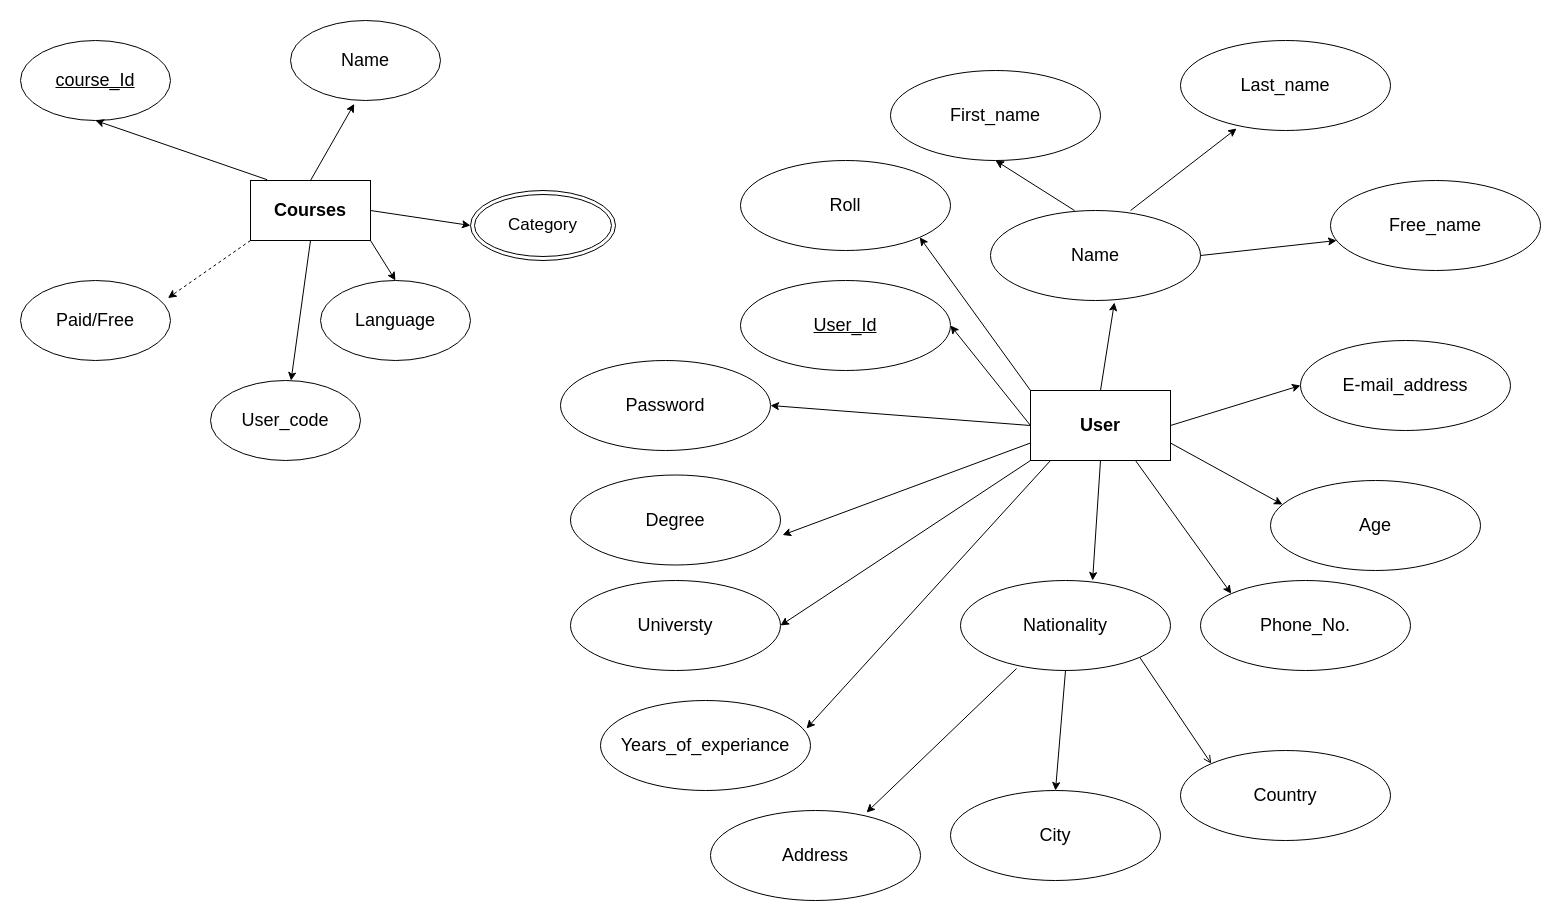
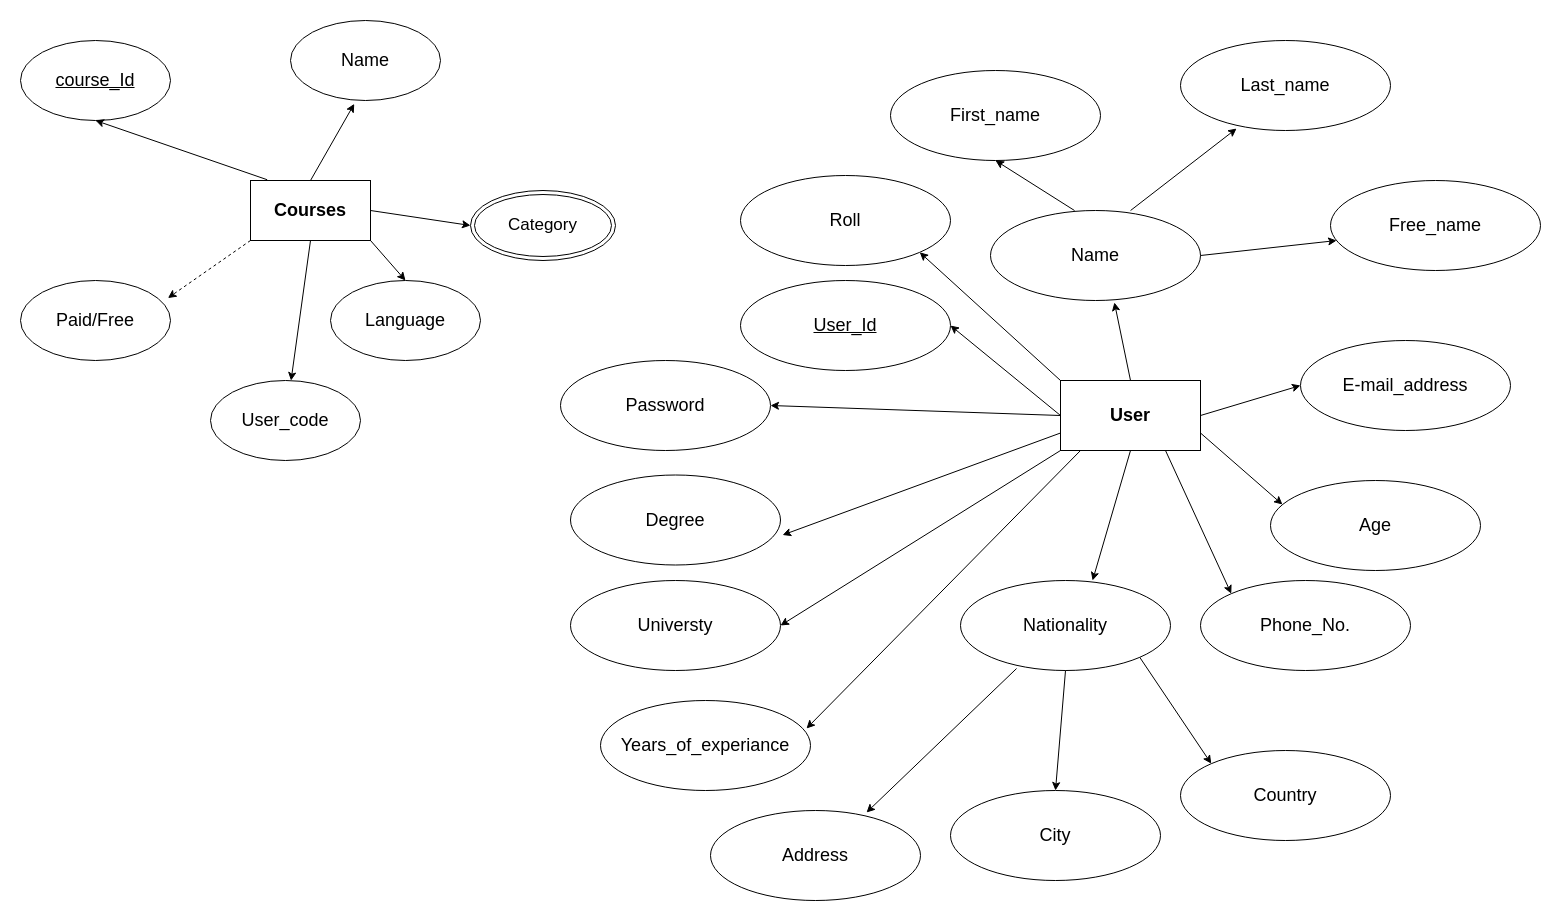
  <mxCell id="0" />
  <mxCell id="1" parent="0" />
  <mxCell id="2" value="&lt;font style=&quot;font-size: 18px;&quot;&gt;&lt;b&gt;Courses&lt;/b&gt;&lt;/font&gt;" style="rounded=0;whiteSpace=wrap;html=1;" vertex="1" parent="1"><mxGeometry x="250" y="180" width="120" height="60" as="geometry" /></mxCell>
  <mxCell id="3" value="&lt;font style=&quot;font-size: 18px;&quot;&gt;&lt;u&gt;course_Id&lt;/u&gt;&lt;/font&gt;" style="ellipse;whiteSpace=wrap;html=1;" vertex="1" parent="1"><mxGeometry x="20" y="40" width="150" height="80" as="geometry" /></mxCell>
  <mxCell id="4" value="&lt;font style=&quot;font-size: 18px;&quot;&gt;Name&lt;/font&gt;" style="ellipse;whiteSpace=wrap;html=1;" vertex="1" parent="1"><mxGeometry x="290" y="20" width="150" height="80" as="geometry" /></mxCell>
  <mxCell id="5" value="&lt;font style=&quot;font-size: 18px;&quot;&gt;User_code&lt;/font&gt;" style="ellipse;whiteSpace=wrap;html=1;" vertex="1" parent="1"><mxGeometry x="210" y="380" width="150" height="80" as="geometry" /></mxCell>
  <mxCell id="6" value="&lt;font style=&quot;font-size: 18px;&quot;&gt;Paid/Free&lt;/font&gt;" style="ellipse;whiteSpace=wrap;html=1;" vertex="1" parent="1"><mxGeometry x="20" y="280" width="150" height="80" as="geometry" /></mxCell>
  <mxCell id="7" value="&lt;font style=&quot;font-size: 17px;&quot;&gt;Category&lt;/font&gt;" style="ellipse;shape=doubleEllipse;whiteSpace=wrap;html=1;" vertex="1" parent="1"><mxGeometry x="470" y="190" width="145" height="70" as="geometry" /></mxCell>
  <mxCell id="8" value="" style="endArrow=classic;html=1;rounded=0;exitX=0.139;exitY=-0.013;exitDx=0;exitDy=0;exitPerimeter=0;entryX=0.5;entryY=1;entryDx=0;entryDy=0;" edge="1" parent="1" source="2" target="3"><mxGeometry width="50" height="50" relative="1" as="geometry"><mxPoint x="320" y="230" as="sourcePoint" /><mxPoint x="370" y="180" as="targetPoint" /></mxGeometry></mxCell>
  <mxCell id="9" value="" style="endArrow=classic;html=1;rounded=0;exitX=0;exitY=1;exitDx=0;exitDy=0;entryX=0.983;entryY=0.219;entryDx=0;entryDy=0;entryPerimeter=0;dashed=1;" edge="1" parent="1" source="2" target="6"><mxGeometry width="50" height="50" relative="1" as="geometry"><mxPoint x="320" y="230" as="sourcePoint" /><mxPoint x="370" y="180" as="targetPoint" /></mxGeometry></mxCell>
  <mxCell id="10" value="" style="endArrow=classic;html=1;rounded=0;exitX=0.5;exitY=1;exitDx=0;exitDy=0;" edge="1" parent="1" source="2" target="5"><mxGeometry width="50" height="50" relative="1" as="geometry"><mxPoint x="320" y="230" as="sourcePoint" /><mxPoint x="370" y="180" as="targetPoint" /></mxGeometry></mxCell>
  <mxCell id="11" value="" style="endArrow=classic;html=1;rounded=0;entryX=0;entryY=0.5;entryDx=0;entryDy=0;exitX=1;exitY=0.5;exitDx=0;exitDy=0;" edge="1" parent="1" source="2" target="7"><mxGeometry width="50" height="50" relative="1" as="geometry"><mxPoint x="320" y="230" as="sourcePoint" /><mxPoint x="370" y="180" as="targetPoint" /></mxGeometry></mxCell>
  <mxCell id="12" value="" style="endArrow=classic;html=1;rounded=0;exitX=0.5;exitY=0;exitDx=0;exitDy=0;entryX=0.425;entryY=1.042;entryDx=0;entryDy=0;entryPerimeter=0;" edge="1" parent="1" source="2" target="4"><mxGeometry width="50" height="50" relative="1" as="geometry"><mxPoint x="320" y="230" as="sourcePoint" /><mxPoint x="370" y="180" as="targetPoint" /></mxGeometry></mxCell>
- <mxCell id="13" value="&lt;font style=&quot;font-size: 18px;&quot;&gt;&lt;b&gt;User&lt;/b&gt;&lt;/font&gt;" style="rounded=0;whiteSpace=wrap;html=1;" vertex="1" parent="1"><mxGeometry x="1030" y="390" width="140" height="70" as="geometry" /></mxCell>
+ <mxCell id="13" value="&lt;font style=&quot;font-size: 18px;&quot;&gt;&lt;b&gt;User&lt;/b&gt;&lt;/font&gt;" style="rounded=0;whiteSpace=wrap;html=1;" vertex="1" parent="1"><mxGeometry x="1060" y="380" width="140" height="70" as="geometry" /></mxCell>
  <mxCell id="14" value="&lt;font style=&quot;font-size: 18px;&quot;&gt;Name&lt;/font&gt;" style="ellipse;whiteSpace=wrap;html=1;" vertex="1" parent="1"><mxGeometry x="990" y="210" width="210" height="90" as="geometry" /></mxCell>
  <mxCell id="15" value="&lt;font style=&quot;font-size: 18px;&quot;&gt;Free_name&lt;/font&gt;" style="ellipse;whiteSpace=wrap;html=1;" vertex="1" parent="1"><mxGeometry x="1330" y="180" width="210" height="90" as="geometry" /></mxCell>
  <mxCell id="16" value="&lt;font style=&quot;font-size: 18px;&quot;&gt;E-mail_address&lt;/font&gt;" style="ellipse;whiteSpace=wrap;html=1;" vertex="1" parent="1"><mxGeometry x="1300" y="340" width="210" height="90" as="geometry" /></mxCell>
  <mxCell id="17" value="&lt;font style=&quot;font-size: 18px;&quot;&gt;Age&lt;/font&gt;" style="ellipse;whiteSpace=wrap;html=1;" vertex="1" parent="1"><mxGeometry x="1270" y="480" width="210" height="90" as="geometry" /></mxCell>
  <mxCell id="18" value="&lt;font style=&quot;font-size: 18px;&quot;&gt;Phone_No.&lt;/font&gt;" style="ellipse;whiteSpace=wrap;html=1;" vertex="1" parent="1"><mxGeometry x="1200" y="580" width="210" height="90" as="geometry" /></mxCell>
  <mxCell id="19" value="&lt;font style=&quot;font-size: 18px;&quot;&gt;Nationality&lt;/font&gt;" style="ellipse;whiteSpace=wrap;html=1;" vertex="1" parent="1"><mxGeometry x="960" y="580" width="210" height="90" as="geometry" /></mxCell>
  <mxCell id="20" value="&lt;font style=&quot;font-size: 18px;&quot;&gt;City&lt;/font&gt;" style="ellipse;whiteSpace=wrap;html=1;" vertex="1" parent="1"><mxGeometry x="950" y="790" width="210" height="90" as="geometry" /></mxCell>
  <mxCell id="21" value="&lt;font style=&quot;font-size: 18px;&quot;&gt;Last_name&lt;/font&gt;" style="ellipse;whiteSpace=wrap;html=1;" vertex="1" parent="1"><mxGeometry x="1180" y="40" width="210" height="90" as="geometry" /></mxCell>
  <mxCell id="22" value="&lt;font style=&quot;font-size: 18px;&quot;&gt;Address&lt;/font&gt;" style="ellipse;whiteSpace=wrap;html=1;" vertex="1" parent="1"><mxGeometry x="710" y="810" width="210" height="90" as="geometry" /></mxCell>
  <mxCell id="23" value="&lt;font style=&quot;font-size: 18px;&quot;&gt;First_name&lt;/font&gt;" style="ellipse;whiteSpace=wrap;html=1;" vertex="1" parent="1"><mxGeometry x="890" y="70" width="210" height="90" as="geometry" /></mxCell>
  <mxCell id="24" value="&lt;font style=&quot;font-size: 18px;&quot;&gt;Country&lt;/font&gt;" style="ellipse;whiteSpace=wrap;html=1;" vertex="1" parent="1"><mxGeometry x="1180" y="750" width="210" height="90" as="geometry" /></mxCell>
- <mxCell id="25" value="&lt;font style=&quot;font-size: 18px;&quot;&gt;Roll&lt;/font&gt;" style="ellipse;whiteSpace=wrap;html=1;" vertex="1" parent="1"><mxGeometry x="740" y="160" width="210" height="90" as="geometry" /></mxCell>
+ <mxCell id="25" value="&lt;font style=&quot;font-size: 18px;&quot;&gt;Roll&lt;/font&gt;" style="ellipse;whiteSpace=wrap;html=1;" vertex="1" parent="1"><mxGeometry x="740" y="175" width="210" height="90" as="geometry" /></mxCell>
  <mxCell id="26" value="&lt;font style=&quot;font-size: 18px;&quot;&gt;&lt;u&gt;User_Id&lt;/u&gt;&lt;/font&gt;" style="ellipse;whiteSpace=wrap;html=1;" vertex="1" parent="1"><mxGeometry x="740" y="280" width="210" height="90" as="geometry" /></mxCell>
  <mxCell id="27" value="&lt;font style=&quot;font-size: 18px;&quot;&gt;Years_of_experiance&lt;/font&gt;" style="ellipse;whiteSpace=wrap;html=1;" vertex="1" parent="1"><mxGeometry x="600" y="700" width="210" height="90" as="geometry" /></mxCell>
  <mxCell id="28" value="&lt;font style=&quot;font-size: 18px;&quot;&gt;Universty&lt;/font&gt;" style="ellipse;whiteSpace=wrap;html=1;" vertex="1" parent="1"><mxGeometry x="570" y="580" width="210" height="90" as="geometry" /></mxCell>
  <mxCell id="29" value="&lt;font style=&quot;font-size: 18px;&quot;&gt;Password&lt;/font&gt;" style="ellipse;whiteSpace=wrap;html=1;" vertex="1" parent="1"><mxGeometry x="560" y="360" width="210" height="90" as="geometry" /></mxCell>
  <mxCell id="30" value="&lt;font style=&quot;font-size: 18px;&quot;&gt;Degree&lt;/font&gt;" style="ellipse;whiteSpace=wrap;html=1;" vertex="1" parent="1"><mxGeometry x="570" y="474.5" width="210" height="90" as="geometry" /></mxCell>
  <mxCell id="31" value="" style="endArrow=classic;html=1;rounded=0;exitX=0;exitY=0.5;exitDx=0;exitDy=0;entryX=1;entryY=0.5;entryDx=0;entryDy=0;" edge="1" parent="1" source="13" target="29"><mxGeometry width="50" height="50" relative="1" as="geometry"><mxPoint x="1090" y="540" as="sourcePoint" /><mxPoint x="1140" y="490" as="targetPoint" /></mxGeometry></mxCell>
  <mxCell id="32" value="" style="endArrow=classic;html=1;rounded=0;exitX=0;exitY=0.75;exitDx=0;exitDy=0;entryX=1.01;entryY=0.667;entryDx=0;entryDy=0;entryPerimeter=0;" edge="1" parent="1" source="13" target="30"><mxGeometry width="50" height="50" relative="1" as="geometry"><mxPoint x="870" y="450" as="sourcePoint" /><mxPoint x="1140" y="490" as="targetPoint" /></mxGeometry></mxCell>
  <mxCell id="33" value="" style="endArrow=classic;html=1;rounded=0;exitX=0;exitY=1;exitDx=0;exitDy=0;entryX=1;entryY=0.5;entryDx=0;entryDy=0;" edge="1" parent="1" source="13" target="28"><mxGeometry width="50" height="50" relative="1" as="geometry"><mxPoint x="1090" y="540" as="sourcePoint" /><mxPoint x="1140" y="490" as="targetPoint" /></mxGeometry></mxCell>
  <mxCell id="34" value="" style="endArrow=classic;html=1;rounded=0;exitX=0.143;exitY=1;exitDx=0;exitDy=0;exitPerimeter=0;entryX=0.981;entryY=0.311;entryDx=0;entryDy=0;entryPerimeter=0;" edge="1" parent="1" source="13" target="27"><mxGeometry width="50" height="50" relative="1" as="geometry"><mxPoint x="1090" y="540" as="sourcePoint" /><mxPoint x="1140" y="490" as="targetPoint" /></mxGeometry></mxCell>
  <mxCell id="35" value="" style="endArrow=classic;html=1;rounded=0;exitX=0.267;exitY=0.978;exitDx=0;exitDy=0;exitPerimeter=0;entryX=0.743;entryY=0.022;entryDx=0;entryDy=0;entryPerimeter=0;" edge="1" parent="1" source="19" target="22"><mxGeometry width="50" height="50" relative="1" as="geometry"><mxPoint x="1090" y="540" as="sourcePoint" /><mxPoint x="1140" y="490" as="targetPoint" /></mxGeometry></mxCell>
  <mxCell id="36" value="" style="endArrow=classic;html=1;rounded=0;exitX=0.5;exitY=1;exitDx=0;exitDy=0;entryX=0.5;entryY=0;entryDx=0;entryDy=0;" edge="1" parent="1" source="19" target="20"><mxGeometry width="50" height="50" relative="1" as="geometry"><mxPoint x="1090" y="540" as="sourcePoint" /><mxPoint x="1140" y="490" as="targetPoint" /></mxGeometry></mxCell>
- <mxCell id="37" value="" style="endArrow=open;html=1;rounded=0;exitX=1;exitY=1;exitDx=0;exitDy=0;entryX=0;entryY=0;entryDx=0;entryDy=0;" edge="1" parent="1" source="19" target="24"><mxGeometry width="50" height="50" relative="1" as="geometry"><mxPoint x="1090" y="540" as="sourcePoint" /><mxPoint x="1140" y="490" as="targetPoint" /></mxGeometry></mxCell>
+ <mxCell id="37" value="" style="endArrow=classic;html=1;rounded=0;exitX=1;exitY=1;exitDx=0;exitDy=0;entryX=0;entryY=0;entryDx=0;entryDy=0;" edge="1" parent="1" source="19" target="24"><mxGeometry width="50" height="50" relative="1" as="geometry"><mxPoint x="1090" y="540" as="sourcePoint" /><mxPoint x="1140" y="490" as="targetPoint" /></mxGeometry></mxCell>
  <mxCell id="38" value="" style="endArrow=classic;html=1;rounded=0;exitX=0.5;exitY=1;exitDx=0;exitDy=0;entryX=0.629;entryY=0;entryDx=0;entryDy=0;entryPerimeter=0;" edge="1" parent="1" source="13" target="19"><mxGeometry width="50" height="50" relative="1" as="geometry"><mxPoint x="1090" y="540" as="sourcePoint" /><mxPoint x="1140" y="490" as="targetPoint" /></mxGeometry></mxCell>
  <mxCell id="39" value="" style="endArrow=classic;html=1;rounded=0;exitX=0.75;exitY=1;exitDx=0;exitDy=0;entryX=0;entryY=0;entryDx=0;entryDy=0;" edge="1" parent="1" source="13" target="18"><mxGeometry width="50" height="50" relative="1" as="geometry"><mxPoint x="1090" y="540" as="sourcePoint" /><mxPoint x="1140" y="490" as="targetPoint" /></mxGeometry></mxCell>
  <mxCell id="40" value="" style="endArrow=classic;html=1;rounded=0;exitX=1;exitY=0.75;exitDx=0;exitDy=0;entryX=0.057;entryY=0.267;entryDx=0;entryDy=0;entryPerimeter=0;" edge="1" parent="1" source="13" target="17"><mxGeometry width="50" height="50" relative="1" as="geometry"><mxPoint x="1090" y="540" as="sourcePoint" /><mxPoint x="1140" y="490" as="targetPoint" /></mxGeometry></mxCell>
  <mxCell id="41" value="" style="endArrow=classic;html=1;rounded=0;exitX=1;exitY=0.5;exitDx=0;exitDy=0;entryX=0;entryY=0.5;entryDx=0;entryDy=0;" edge="1" parent="1" source="13" target="16"><mxGeometry width="50" height="50" relative="1" as="geometry"><mxPoint x="1090" y="540" as="sourcePoint" /><mxPoint x="1140" y="490" as="targetPoint" /></mxGeometry></mxCell>
  <mxCell id="42" value="" style="endArrow=classic;html=1;rounded=0;exitX=0;exitY=0;exitDx=0;exitDy=0;entryX=1;entryY=1;entryDx=0;entryDy=0;" edge="1" parent="1" source="13" target="25"><mxGeometry width="50" height="50" relative="1" as="geometry"><mxPoint x="1090" y="540" as="sourcePoint" /><mxPoint x="1140" y="490" as="targetPoint" /></mxGeometry></mxCell>
  <mxCell id="43" value="" style="endArrow=classic;html=1;rounded=0;exitX=0;exitY=0.5;exitDx=0;exitDy=0;entryX=1;entryY=0.5;entryDx=0;entryDy=0;" edge="1" parent="1" source="13" target="26"><mxGeometry width="50" height="50" relative="1" as="geometry"><mxPoint x="1090" y="540" as="sourcePoint" /><mxPoint x="1140" y="490" as="targetPoint" /></mxGeometry></mxCell>
  <mxCell id="44" value="" style="endArrow=classic;html=1;rounded=0;exitX=1;exitY=0.5;exitDx=0;exitDy=0;entryX=0.029;entryY=0.667;entryDx=0;entryDy=0;entryPerimeter=0;" edge="1" parent="1" source="14" target="15"><mxGeometry width="50" height="50" relative="1" as="geometry"><mxPoint x="1090" y="540" as="sourcePoint" /><mxPoint x="1140" y="490" as="targetPoint" /></mxGeometry></mxCell>
  <mxCell id="45" value="" style="endArrow=classic;html=1;rounded=0;exitX=0.667;exitY=0;exitDx=0;exitDy=0;exitPerimeter=0;entryX=0.267;entryY=0.978;entryDx=0;entryDy=0;entryPerimeter=0;" edge="1" parent="1" source="14" target="21"><mxGeometry width="50" height="50" relative="1" as="geometry"><mxPoint x="1090" y="540" as="sourcePoint" /><mxPoint x="1140" y="490" as="targetPoint" /></mxGeometry></mxCell>
  <mxCell id="46" value="" style="endArrow=classic;html=1;rounded=0;exitX=0.4;exitY=0;exitDx=0;exitDy=0;exitPerimeter=0;entryX=0.5;entryY=1;entryDx=0;entryDy=0;" edge="1" parent="1" source="14" target="23"><mxGeometry width="50" height="50" relative="1" as="geometry"><mxPoint x="1090" y="540" as="sourcePoint" /><mxPoint x="1140" y="490" as="targetPoint" /></mxGeometry></mxCell>
  <mxCell id="47" value="" style="endArrow=classic;html=1;rounded=0;exitX=0.5;exitY=0;exitDx=0;exitDy=0;entryX=0.59;entryY=1.022;entryDx=0;entryDy=0;entryPerimeter=0;" edge="1" parent="1" source="13" target="14"><mxGeometry width="50" height="50" relative="1" as="geometry"><mxPoint x="1090" y="540" as="sourcePoint" /><mxPoint x="1140" y="490" as="targetPoint" /></mxGeometry></mxCell>
- <mxCell id="48" value="&lt;font style=&quot;font-size: 18px;&quot;&gt;Language&lt;/font&gt;" style="ellipse;whiteSpace=wrap;html=1;" vertex="1" parent="1"><mxGeometry x="320" y="280" width="150" height="80" as="geometry" /></mxCell>
+ <mxCell id="48" value="&lt;font style=&quot;font-size: 18px;&quot;&gt;Language&lt;/font&gt;" style="ellipse;whiteSpace=wrap;html=1;" vertex="1" parent="1"><mxGeometry x="330" y="280" width="150" height="80" as="geometry" /></mxCell>
  <mxCell id="49" value="" style="endArrow=classic;html=1;rounded=0;exitX=1;exitY=1;exitDx=0;exitDy=0;entryX=0.5;entryY=0;entryDx=0;entryDy=0;" edge="1" parent="1" source="2" target="48"><mxGeometry width="50" height="50" relative="1" as="geometry"><mxPoint x="600" y="450" as="sourcePoint" /><mxPoint x="650" y="400" as="targetPoint" /></mxGeometry></mxCell>
